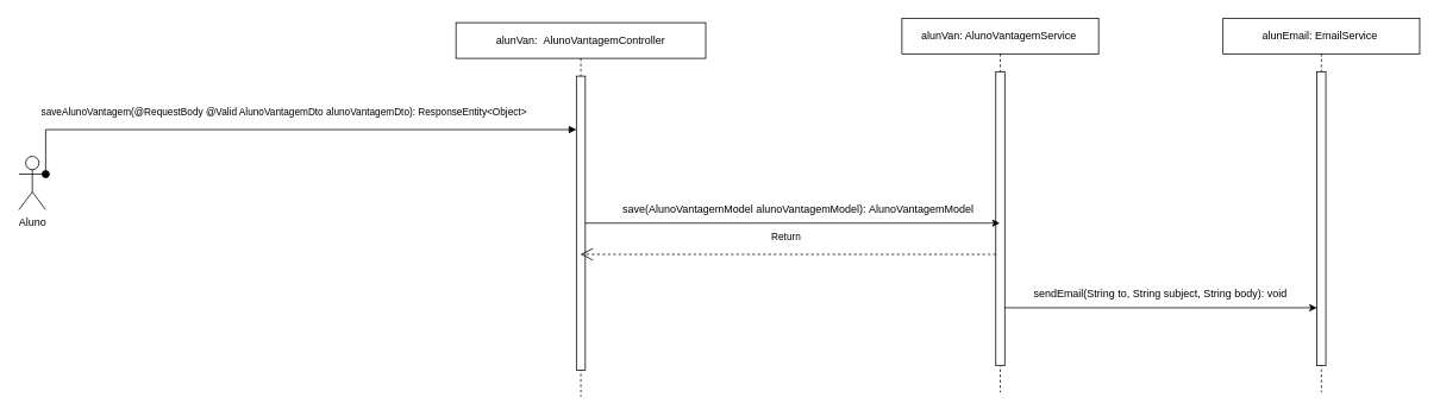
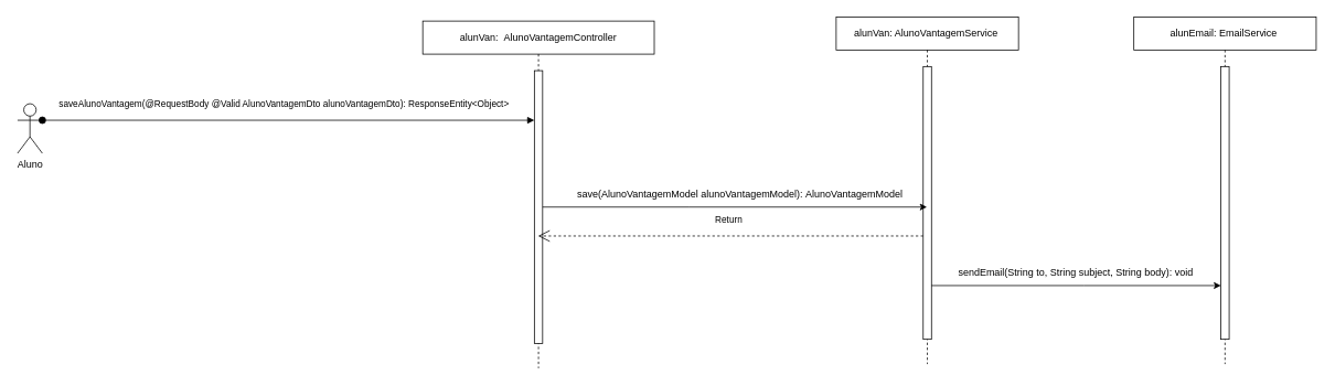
  <mxCell id="0" />
  <mxCell id="1" parent="0" />
- <mxCell id="2" value="Aluno" style="shape=umlActor;verticalLabelPosition=bottom;verticalAlign=top;html=1;outlineConnect=0;" parent="1" vertex="1"><mxGeometry x="20" y="175" width="30" height="60" as="geometry" /></mxCell>
+ <mxCell id="2" value="Aluno" style="shape=umlActor;verticalLabelPosition=bottom;verticalAlign=top;html=1;outlineConnect=0;" parent="1" vertex="1"><mxGeometry x="20" y="125" width="30" height="60" as="geometry" /></mxCell>
  <mxCell id="3" value="alunVan:&amp;nbsp;&amp;nbsp;&lt;span style=&quot;background-color: initial;&quot;&gt;AlunoVantagemController&lt;/span&gt;" style="shape=umlLifeline;perimeter=lifelinePerimeter;whiteSpace=wrap;html=1;container=0;dropTarget=0;collapsible=0;recursiveResize=0;outlineConnect=0;portConstraint=eastwest;newEdgeStyle={&quot;edgeStyle&quot;:&quot;elbowEdgeStyle&quot;,&quot;elbow&quot;:&quot;vertical&quot;,&quot;curved&quot;:0,&quot;rounded&quot;:0};" parent="1" vertex="1"><mxGeometry x="510" y="25" width="280" height="420" as="geometry" /></mxCell>
  <mxCell id="4" value="" style="html=1;points=[];perimeter=orthogonalPerimeter;outlineConnect=0;targetShapes=umlLifeline;portConstraint=eastwest;newEdgeStyle={&quot;edgeStyle&quot;:&quot;elbowEdgeStyle&quot;,&quot;elbow&quot;:&quot;vertical&quot;,&quot;curved&quot;:0,&quot;rounded&quot;:0};" parent="3" vertex="1"><mxGeometry x="135" y="60" width="10" height="330" as="geometry" /></mxCell>
  <mxCell id="5" value="saveAlunoVantagem(@RequestBody @Valid AlunoVantagemDto alunoVantagemDto):&amp;nbsp;ResponseEntity&amp;lt;Object&amp;gt;" style="html=1;verticalAlign=bottom;startArrow=oval;endArrow=block;startSize=8;edgeStyle=elbowEdgeStyle;elbow=vertical;curved=0;rounded=0;exitX=1;exitY=0.333;exitDx=0;exitDy=0;exitPerimeter=0;" parent="1" source="2" target="4" edge="1"><mxGeometry x="-0.018" y="10" relative="1" as="geometry"><mxPoint x="460" y="315" as="sourcePoint" /><mxPoint x="660" y="145" as="targetPoint" /><Array as="points"><mxPoint x="500" y="145" /><mxPoint y="165" x="450" /></Array><mxPoint as="offset" /></mxGeometry></mxCell>
  <mxCell id="6" value="alunVan: AlunoVantagemService&amp;nbsp;" style="shape=umlLifeline;perimeter=lifelinePerimeter;whiteSpace=wrap;html=1;container=0;dropTarget=0;collapsible=0;recursiveResize=0;outlineConnect=0;portConstraint=eastwest;newEdgeStyle={&quot;edgeStyle&quot;:&quot;elbowEdgeStyle&quot;,&quot;elbow&quot;:&quot;vertical&quot;,&quot;curved&quot;:0,&quot;rounded&quot;:0};" parent="1" vertex="1"><mxGeometry x="1010" y="20" width="220.5" height="420" as="geometry" /></mxCell>
  <mxCell id="7" value="" style="html=1;points=[];perimeter=orthogonalPerimeter;outlineConnect=0;targetShapes=umlLifeline;portConstraint=eastwest;newEdgeStyle={&quot;edgeStyle&quot;:&quot;elbowEdgeStyle&quot;,&quot;elbow&quot;:&quot;vertical&quot;,&quot;curved&quot;:0,&quot;rounded&quot;:0};" parent="6" vertex="1"><mxGeometry x="105.25" y="60" width="10" height="330" as="geometry" /></mxCell>
  <mxCell id="8" style="edgeStyle=elbowEdgeStyle;rounded=0;orthogonalLoop=1;jettySize=auto;html=1;elbow=vertical;curved=0;" parent="1" source="4" target="6" edge="1"><mxGeometry relative="1" as="geometry" /></mxCell>
  <mxCell id="9" value="save(AlunoVantagemModel alunoVantagemModel):&amp;nbsp;AlunoVantagemModel&amp;nbsp;" style="text;html=1;align=center;verticalAlign=middle;resizable=0;points=[];autosize=1;strokeColor=none;fillColor=none;" parent="1" vertex="1"><mxGeometry x="685" y="220" width="420" height="30" as="geometry" /></mxCell>
  <mxCell id="10" value="alunEmail: EmailService&amp;nbsp;" style="shape=umlLifeline;perimeter=lifelinePerimeter;whiteSpace=wrap;html=1;container=0;dropTarget=0;collapsible=0;recursiveResize=0;outlineConnect=0;portConstraint=eastwest;newEdgeStyle={&quot;edgeStyle&quot;:&quot;elbowEdgeStyle&quot;,&quot;elbow&quot;:&quot;vertical&quot;,&quot;curved&quot;:0,&quot;rounded&quot;:0};" parent="1" vertex="1"><mxGeometry x="1370" y="20" width="220.5" height="420" as="geometry" /></mxCell>
  <mxCell id="11" value="" style="html=1;points=[];perimeter=orthogonalPerimeter;outlineConnect=0;targetShapes=umlLifeline;portConstraint=eastwest;newEdgeStyle={&quot;edgeStyle&quot;:&quot;elbowEdgeStyle&quot;,&quot;elbow&quot;:&quot;vertical&quot;,&quot;curved&quot;:0,&quot;rounded&quot;:0};" parent="10" vertex="1"><mxGeometry x="105.25" y="60" width="10" height="330" as="geometry" /></mxCell>
  <mxCell id="12" style="edgeStyle=elbowEdgeStyle;rounded=0;orthogonalLoop=1;jettySize=auto;html=1;elbow=vertical;curved=0;" parent="1" source="7" target="11" edge="1"><mxGeometry relative="1" as="geometry"><mxPoint x="665" y="260" as="sourcePoint" /><mxPoint x="1130" y="260" as="targetPoint" /><Array as="points"><mxPoint x="1310" y="345" /></Array></mxGeometry></mxCell>
  <mxCell id="13" value="sendEmail(String to, String subject, String body):&amp;nbsp;void" style="text;html=1;strokeColor=none;fillColor=none;align=center;verticalAlign=middle;whiteSpace=wrap;rounded=0;" parent="1" vertex="1"><mxGeometry x="1140" y="315" width="320" height="30" as="geometry" /></mxCell>
  <mxCell id="14" value="Return" style="endArrow=open;endSize=12;dashed=1;html=1;rounded=0;" parent="1" source="7" target="3" edge="1"><mxGeometry x="0.01" y="-20" width="160" relative="1" as="geometry"><mxPoint x="1360" y="275" as="sourcePoint" /><mxPoint x="1520" y="275" as="targetPoint" /><Array as="points"><mxPoint x="880" y="285" /></Array><mxPoint as="offset" /></mxGeometry></mxCell>
